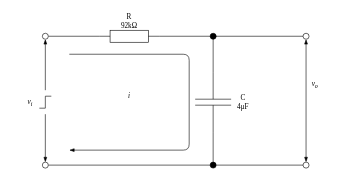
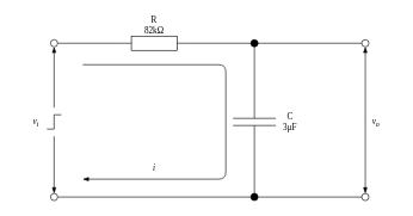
  <mxCell id="0" />
  <mxCell id="1" parent="0" />
  <mxCell id="2" value="" style="pointerEvents=1;verticalLabelPosition=bottom;shadow=0;dashed=0;align=center;html=1;verticalAlign=top;shape=mxgraph.electrical.resistors.resistor_1;" vertex="1" parent="1"><mxGeometry x="165" y="50" width="100" height="20" as="geometry" /></mxCell>
  <mxCell id="3" style="edgeStyle=orthogonalEdgeStyle;rounded=0;orthogonalLoop=1;jettySize=auto;html=1;exitX=1;exitY=0.5;exitDx=0;exitDy=0;exitPerimeter=0;entryX=1;entryY=0.5;entryDx=0;entryDy=0;endArrow=none;endFill=0;" edge="1" parent="1" source="4" target="8"><mxGeometry relative="1" as="geometry" /></mxCell>
  <mxCell id="4" value="" style="pointerEvents=1;verticalLabelPosition=bottom;shadow=0;dashed=0;align=center;html=1;verticalAlign=top;shape=mxgraph.electrical.capacitors.capacitor_1;rotation=90;" vertex="1" parent="1"><mxGeometry x="305" y="140" width="100" height="60" as="geometry" /></mxCell>
  <mxCell id="5" value="" style="pointerEvents=1;verticalLabelPosition=bottom;shadow=0;dashed=0;align=center;html=1;verticalAlign=top;shape=mxgraph.electrical.waveforms.step_1;" vertex="1" parent="1"><mxGeometry x="65" y="160" width="20" height="20" as="geometry" /></mxCell>
  <mxCell id="6" value="" style="endArrow=none;html=1;rounded=0;entryX=0;entryY=0.5;entryDx=0;entryDy=0;entryPerimeter=0;exitX=1;exitY=0.5;exitDx=0;exitDy=0;" edge="1" parent="1" source="7" target="2"><mxGeometry width="50" height="50" relative="1" as="geometry"><mxPoint x="85" y="60" as="sourcePoint" /><mxPoint x="385" y="280" as="targetPoint" /></mxGeometry></mxCell>
  <mxCell id="7" value="" style="ellipse;whiteSpace=wrap;html=1;aspect=fixed;" vertex="1" parent="1"><mxGeometry x="70" y="55" width="10" height="10" as="geometry" /></mxCell>
  <mxCell id="8" value="" style="ellipse;whiteSpace=wrap;html=1;aspect=fixed;" vertex="1" parent="1"><mxGeometry x="70" y="270" width="10" height="10" as="geometry" /></mxCell>
  <mxCell id="9" value="" style="endArrow=blockThin;html=1;rounded=0;entryX=0.5;entryY=1;entryDx=0;entryDy=0;endFill=1;" edge="1" parent="1" target="7"><mxGeometry width="50" height="50" relative="1" as="geometry"><mxPoint x="75" y="150" as="sourcePoint" /><mxPoint x="75" y="60" as="targetPoint" /></mxGeometry></mxCell>
  <mxCell id="10" value="" style="endArrow=blockThin;html=1;rounded=0;entryX=0.5;entryY=0;entryDx=0;entryDy=0;endFill=1;" edge="1" parent="1" target="8"><mxGeometry width="50" height="50" relative="1" as="geometry"><mxPoint x="75" y="190" as="sourcePoint" /><mxPoint x="235" y="180" as="targetPoint" /></mxGeometry></mxCell>
  <mxCell id="11" value="" style="endArrow=none;html=1;rounded=0;entryX=1;entryY=0.5;entryDx=0;entryDy=0;entryPerimeter=0;exitX=0;exitY=0.5;exitDx=0;exitDy=0;exitPerimeter=0;" edge="1" parent="1" source="15" target="2"><mxGeometry width="50" height="50" relative="1" as="geometry"><mxPoint x="185" y="180" as="sourcePoint" /><mxPoint x="235" y="130" as="targetPoint" /><Array as="points" /></mxGeometry></mxCell>
  <mxCell id="12" value="" style="endArrow=none;html=1;rounded=0;" edge="1" parent="1"><mxGeometry width="50" height="50" relative="1" as="geometry"><mxPoint x="355" y="60" as="sourcePoint" /><mxPoint x="505" y="60" as="targetPoint" /></mxGeometry></mxCell>
  <mxCell id="13" value="" style="endArrow=none;html=1;rounded=0;" edge="1" parent="1" source="19"><mxGeometry width="50" height="50" relative="1" as="geometry"><mxPoint x="355" y="275" as="sourcePoint" /><mxPoint x="505" y="275" as="targetPoint" /></mxGeometry></mxCell>
  <mxCell id="14" value="" style="endArrow=none;html=1;rounded=0;entryX=1;entryY=0.5;entryDx=0;entryDy=0;entryPerimeter=0;exitX=0;exitY=0.5;exitDx=0;exitDy=0;exitPerimeter=0;" edge="1" parent="1" source="4" target="15"><mxGeometry width="50" height="50" relative="1" as="geometry"><mxPoint x="355" y="120" as="sourcePoint" /><mxPoint x="265" y="60" as="targetPoint" /><Array as="points"><mxPoint x="355" y="60" /></Array></mxGeometry></mxCell>
  <mxCell id="15" value="" style="ellipse;whiteSpace=wrap;html=1;aspect=fixed;fillColor=#000000;" vertex="1" parent="1"><mxGeometry x="350" y="55" width="10" height="10" as="geometry" /></mxCell>
  <mxCell id="16" value="" style="ellipse;whiteSpace=wrap;html=1;aspect=fixed;" vertex="1" parent="1"><mxGeometry x="505" y="55" width="10" height="10" as="geometry" /></mxCell>
  <mxCell id="17" value="" style="ellipse;whiteSpace=wrap;html=1;aspect=fixed;" vertex="1" parent="1"><mxGeometry x="505" y="270" width="10" height="10" as="geometry" /></mxCell>
  <mxCell id="18" value="" style="endArrow=none;html=1;rounded=0;" edge="1" parent="1" target="19"><mxGeometry width="50" height="50" relative="1" as="geometry"><mxPoint x="355" y="275" as="sourcePoint" /><mxPoint x="505" y="275" as="targetPoint" /></mxGeometry></mxCell>
  <mxCell id="19" value="" style="ellipse;whiteSpace=wrap;html=1;aspect=fixed;fillColor=#000000;" vertex="1" parent="1"><mxGeometry x="350" y="270" width="10" height="10" as="geometry" /></mxCell>
- <mxCell id="20" value="&lt;font face=&quot;Times New Roman&quot;&gt;R&lt;/font&gt;&lt;div&gt;&lt;font face=&quot;Times New Roman&quot;&gt;92&lt;/font&gt;&lt;font face=&quot;Times New Roman&quot;&gt;kΩ&lt;/font&gt;&lt;/div&gt;" style="text;html=1;align=center;verticalAlign=middle;whiteSpace=wrap;rounded=0;" vertex="1" parent="1"><mxGeometry x="185" y="20" width="60" height="30" as="geometry" /></mxCell>
- <mxCell id="21" value="&lt;font face=&quot;Times New Roman&quot;&gt;C&lt;/font&gt;&lt;div&gt;&lt;font face=&quot;Times New Roman&quot;&gt;4μF&lt;/font&gt;&lt;/div&gt;" style="text;html=1;align=center;verticalAlign=middle;whiteSpace=wrap;rounded=0;" vertex="1" parent="1"><mxGeometry x="375" y="155" width="60" height="30" as="geometry" /></mxCell>
+ <mxCell id="20" value="&lt;font face=&quot;Times New Roman&quot;&gt;R&lt;/font&gt;&lt;div&gt;&lt;font face=&quot;Times New Roman&quot;&gt;82&lt;/font&gt;&lt;font face=&quot;Times New Roman&quot;&gt;kΩ&lt;/font&gt;&lt;/div&gt;" style="text;html=1;align=center;verticalAlign=middle;whiteSpace=wrap;rounded=0;" vertex="1" parent="1"><mxGeometry x="185" y="20" width="60" height="30" as="geometry" /></mxCell>
+ <mxCell id="21" value="&lt;font face=&quot;Times New Roman&quot;&gt;C&lt;/font&gt;&lt;div&gt;&lt;font face=&quot;Times New Roman&quot;&gt;3μF&lt;/font&gt;&lt;/div&gt;" style="text;html=1;align=center;verticalAlign=middle;whiteSpace=wrap;rounded=0;" vertex="1" parent="1"><mxGeometry x="375" y="155" width="60" height="30" as="geometry" /></mxCell>
  <mxCell id="22" value="&lt;font face=&quot;Times New Roman&quot;&gt;&lt;i&gt;v&lt;sub&gt;i&lt;/sub&gt;&lt;/i&gt;&lt;/font&gt;" style="text;html=1;align=center;verticalAlign=middle;whiteSpace=wrap;rounded=0;" vertex="1" parent="1"><mxGeometry x="20" y="155" width="60" height="30" as="geometry" /></mxCell>
  <mxCell id="23" value="" style="endArrow=blockThin;startArrow=blockThin;html=1;rounded=0;entryX=0.5;entryY=1;entryDx=0;entryDy=0;exitX=0.5;exitY=0;exitDx=0;exitDy=0;endFill=1;startFill=1;" edge="1" parent="1" source="17" target="16"><mxGeometry width="50" height="50" relative="1" as="geometry"><mxPoint x="476" y="222.5" as="sourcePoint" /><mxPoint x="539.54" y="117.5" as="targetPoint" /></mxGeometry></mxCell>
- <mxCell id="24" value="&lt;font face=&quot;Times New Roman&quot;&gt;&lt;i&gt;v&lt;sub&gt;o&lt;/sub&gt;&lt;/i&gt;&lt;/font&gt;" style="text;html=1;align=center;verticalAlign=middle;whiteSpace=wrap;rounded=0;" vertex="1" parent="1"><mxGeometry x="495" y="125" width="60" height="30" as="geometry" /></mxCell>
+ <mxCell id="24" value="&lt;font face=&quot;Times New Roman&quot;&gt;&lt;i&gt;v&lt;sub&gt;o&lt;/sub&gt;&lt;/i&gt;&lt;/font&gt;" style="text;html=1;align=center;verticalAlign=middle;whiteSpace=wrap;rounded=0;" vertex="1" parent="1"><mxGeometry x="495" y="155" width="60" height="30" as="geometry" /></mxCell>
  <mxCell id="25" value="" style="endArrow=blockThin;html=1;rounded=1;curved=0;jumpStyle=none;endFill=1;" edge="1" parent="1"><mxGeometry width="50" height="50" relative="1" as="geometry"><mxPoint x="115" y="90" as="sourcePoint" /><mxPoint x="115" y="250" as="targetPoint" /><Array as="points"><mxPoint x="315" y="90" /><mxPoint x="315" y="250" /></Array></mxGeometry></mxCell>
- <mxCell id="26" value="&lt;font face=&quot;Times New Roman&quot;&gt;&lt;i&gt;i&lt;/i&gt;&lt;/font&gt;" style="text;html=1;align=center;verticalAlign=middle;whiteSpace=wrap;rounded=0;" vertex="1" parent="1"><mxGeometry x="185" y="145" width="60" height="30" as="geometry" /></mxCell>
+ <mxCell id="26" value="&lt;font face=&quot;Times New Roman&quot;&gt;&lt;i&gt;i&lt;/i&gt;&lt;/font&gt;" style="text;html=1;align=center;verticalAlign=middle;whiteSpace=wrap;rounded=0;" vertex="1" parent="1"><mxGeometry x="185" y="220" width="60" height="30" as="geometry" /></mxCell>
